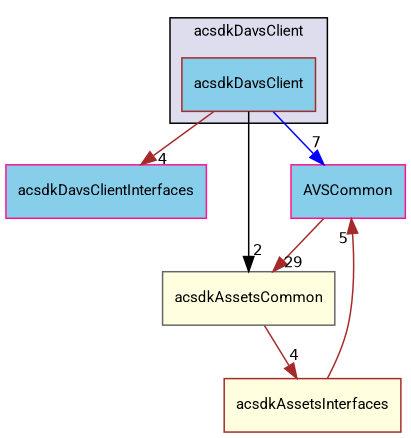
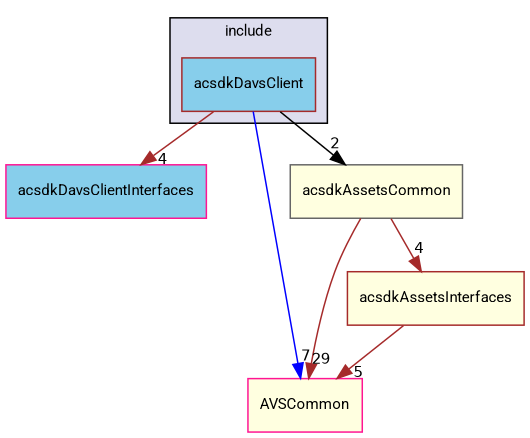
  digraph {
    compound=true
    fontname=Roboto
    node [color=brown fillcolor=lightyellow fontname=Roboto fontsize=10 shape=box style=filled]
    edge [color=brown fontname=Roboto headlabel=4 labeldistance=1.5 labelfontname=Helvetica labelfontsize=10]
    n1 [fillcolor=skyblue label=acsdkDavsClient pencolor=black]
    n2 [color=deeppink fillcolor=skyblue label=acsdkDavsClientInterfaces]
-   n3 [color=deeppink fillcolor=skyblue label=AVSCommon]
+   n3 [color=deeppink label=AVSCommon]
    n4 [color=gray40 label=acsdkAssetsCommon]
    n5 [label=acsdkAssetsInterfaces]
    subgraph cluster_1 {
      bgcolor="#ddddee"
      fontsize=10
-     label=acsdkDavsClient
+     label=include
      pencolor=black
      n1
    }
    n1 -> n2
    n1 -> n3 [color=blue headlabel=7]
    n1 -> n4 [color=black headlabel=2]
-   n3 -> n4 [headlabel=29]
+   n4 -> n3 [headlabel=29]
    n4 -> n5
    n5 -> n3 [headlabel=5]
  }
